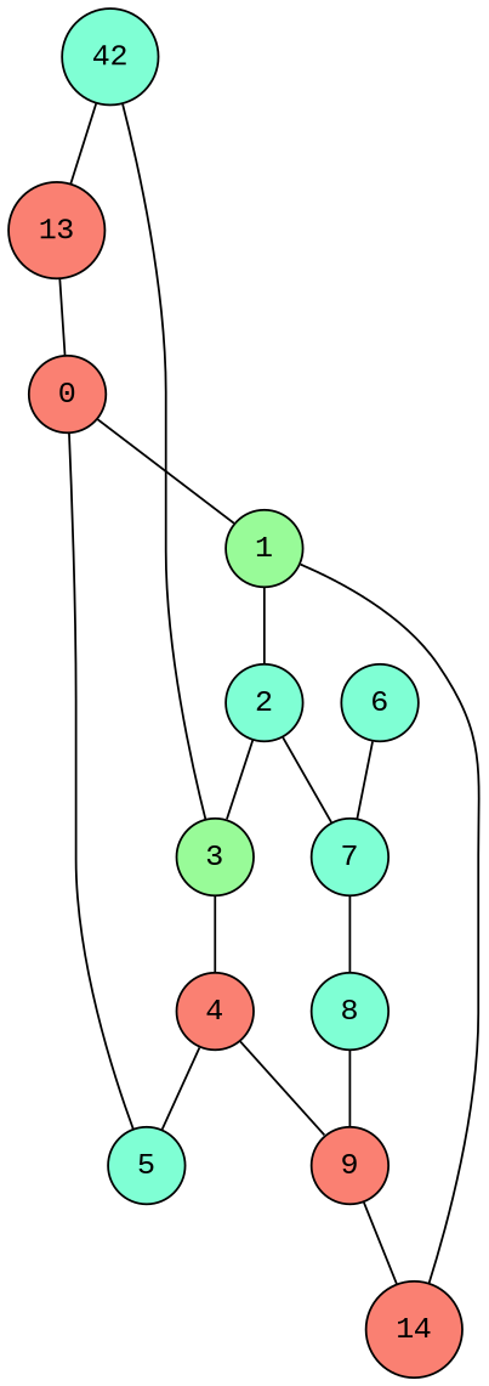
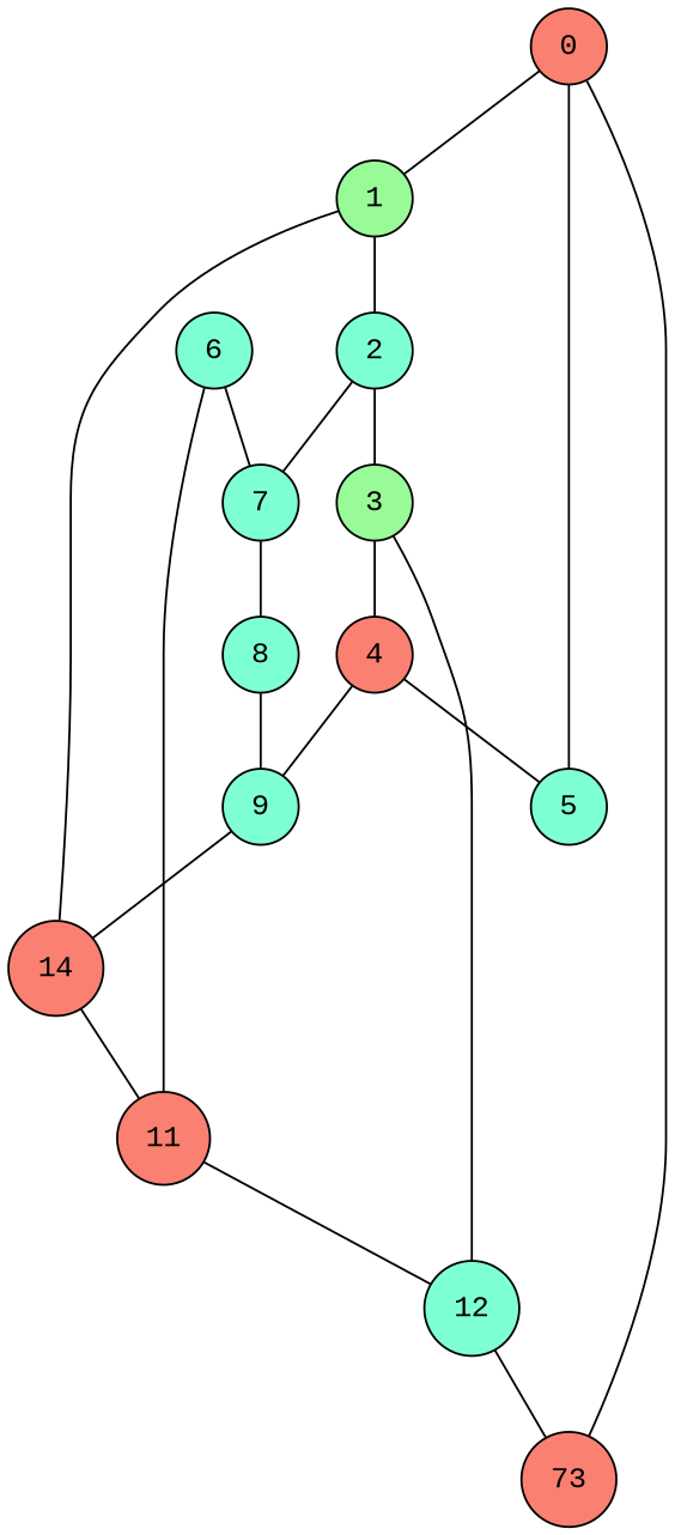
  graph {
    fontname="Liberation Mono"
    node [color=black fillcolor=aquamarine fontname="Liberation Mono" shape=circle style=filled]
    edge [color=black fontname="Liberation Mono"]
    0 [fillcolor=salmon height=0.50 width=0.50]
    1 [fillcolor=palegreen height=0.50 width=0.50]
    5 [height=0.50 width=0.50]
    2 [height=0.50 width=0.50]
    3 [fillcolor=palegreen height=0.50 width=0.50]
    7 [height=0.50 width=0.50]
    4 [fillcolor=salmon height=0.50 width=0.50]
    8 [height=0.50 width=0.50]
-   9 [fillcolor=salmon height=0.50 width=0.50]
+   9 [height=0.50 width=0.50]
    n10 [fillcolor=salmon height=0.63 label=14 width=0.61]
    6 [height=0.50 width=0.50]
-   12 [height=0.63 width=0.61 label=42]
-   13 [fillcolor=salmon height=0.63 width=0.61]
+   11 [fillcolor=salmon height=0.61 width=0.61]
+   12 [height=0.63 width=0.61]
+   13 [fillcolor=salmon height=0.63 width=0.61 label=73]
    0 -- 1
    0 -- 5
    1 -- 2
    2 -- 3
    2 -- 7
    3 -- 4
    7 -- 8
    4 -- 5
    4 -- 9
    8 -- 9
    9 -- n10
    n10 -- 1
+   n10 -- 11
    6 -- 7
+   6 -- 11
+   11 -- 12
    12 -- 3
    12 -- 13
    13 -- 0
  }
